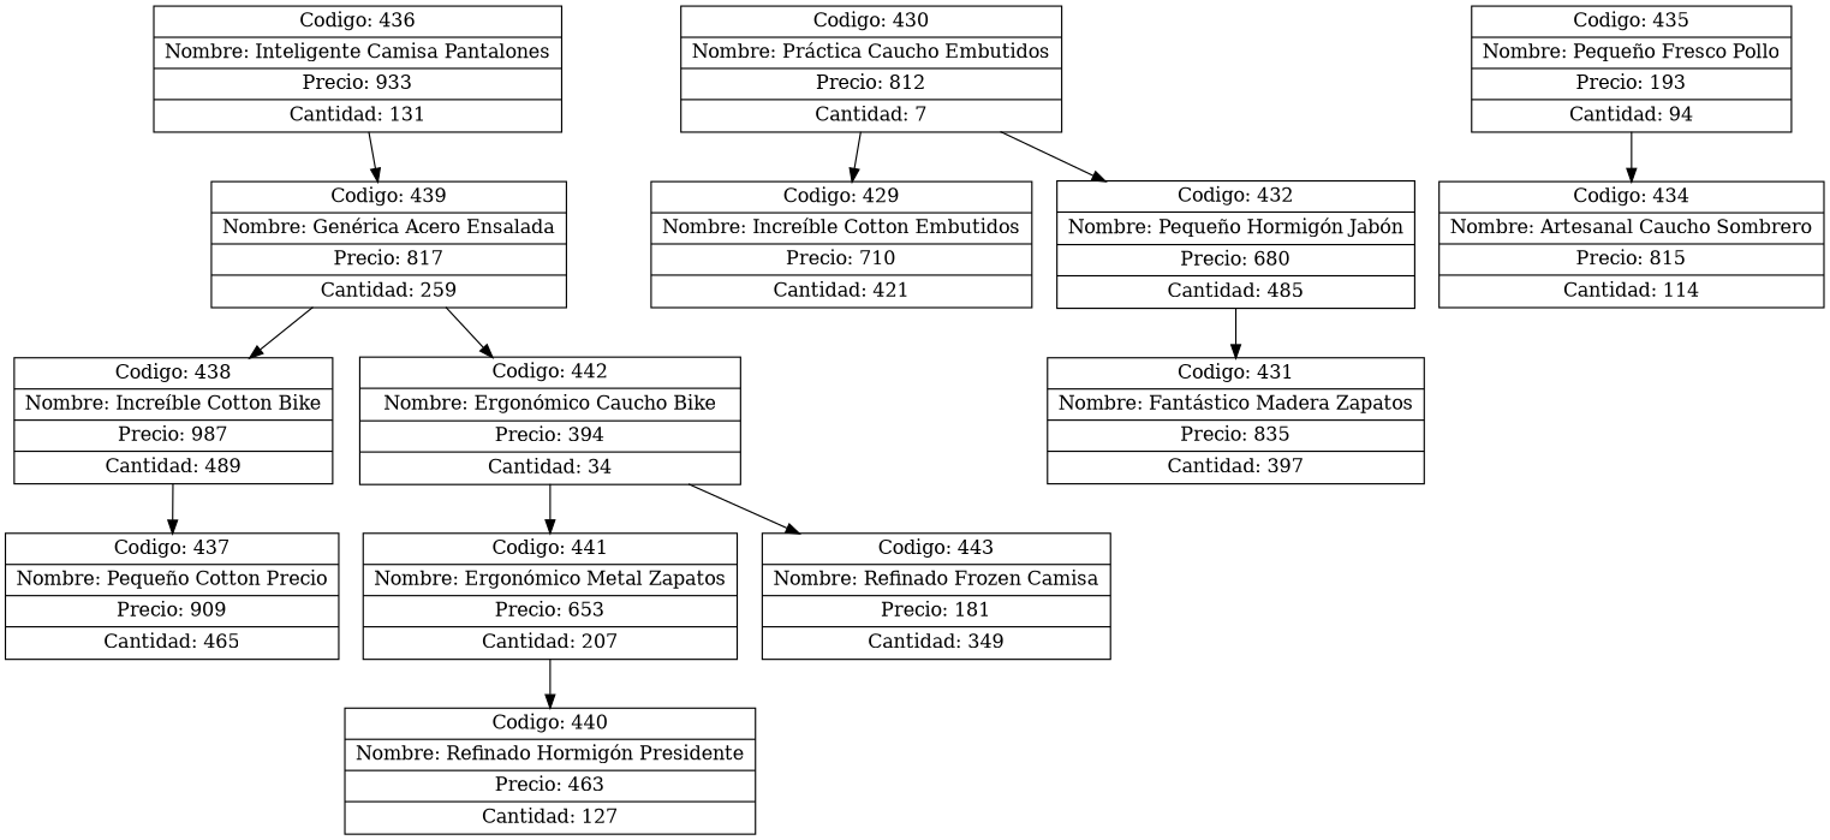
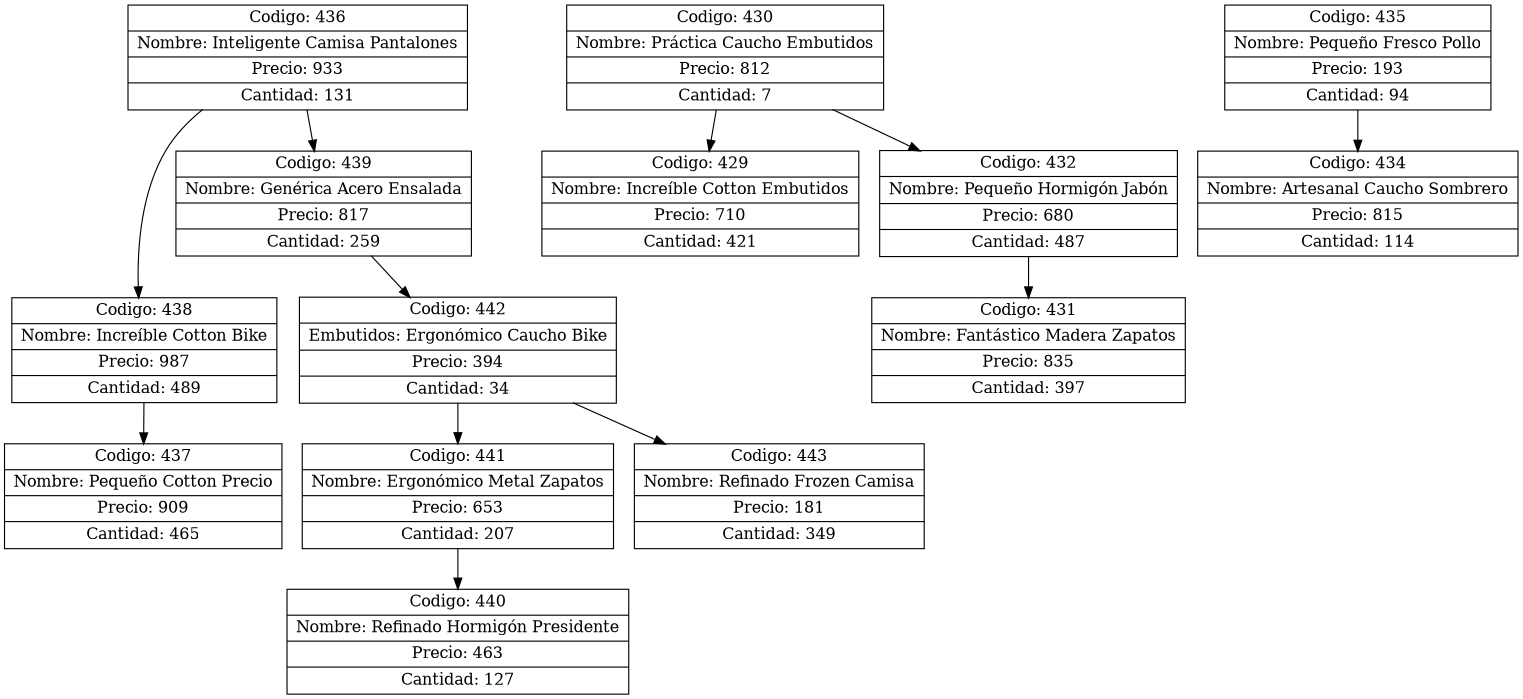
  digraph {
    concentrate=true
    rankdir=UD
    node [shape=record]
    n1 [label="{Codigo: 436|Nombre: Inteligente Camisa Pantalones|Precio: 933|Cantidad: 131}"]
    n2 [label="{Codigo: 439|Nombre: Genérica Acero Ensalada|Precio: 817|Cantidad: 259}"]
    n3 [label="{Codigo: 438|Nombre: Increíble Cotton Bike|Precio: 987|Cantidad: 489}"]
-   n4 [label="{Codigo: 442|Nombre: Ergonómico Caucho Bike|Precio: 394|Cantidad: 34}"]
+   n4 [label="{Codigo: 442|Embutidos: Ergonómico Caucho Bike|Precio: 394|Cantidad: 34}"]
    n5 [label="{Codigo: 430|Nombre: Práctica Caucho Embutidos|Precio: 812|Cantidad: 7}"]
    n6 [label="{Codigo: 429|Nombre: Increíble Cotton Embutidos|Precio: 710|Cantidad: 421}"]
-   n7 [label="{Codigo: 432|Nombre: Pequeño Hormigón Jabón|Precio: 680|Cantidad: 485}"]
+   n7 [label="{Codigo: 432|Nombre: Pequeño Hormigón Jabón|Precio: 680|Cantidad: 487}"]
    n8 [label="{Codigo: 435|Nombre: Pequeño Fresco Pollo|Precio: 193|Cantidad: 94}"]
    n9 [label="{Codigo: 434|Nombre: Artesanal Caucho Sombrero|Precio: 815|Cantidad: 114}"]
    n10 [label="{Codigo: 431|Nombre: Fantástico Madera Zapatos|Precio: 835|Cantidad: 397}"]
    n11 [label="{Codigo: 437|Nombre: Pequeño Cotton Precio|Precio: 909|Cantidad: 465}"]
    n12 [label="{Codigo: 441|Nombre: Ergonómico Metal Zapatos|Precio: 653|Cantidad: 207}"]
    n13 [label="{Codigo: 443|Nombre: Refinado Frozen Camisa|Precio: 181|Cantidad: 349}"]
    n14 [label="{Codigo: 440|Nombre: Refinado Hormigón Presidente|Precio: 463|Cantidad: 127}"]
    n1 -> n2
-   n2 -> n3
+   n1 -> n3
    n2 -> n4
    n3 -> n11
    n4 -> n12
    n4 -> n13
    n5 -> n6
    n5 -> n7
    n7 -> n10
    n8 -> n9
    n12 -> n14
  }
